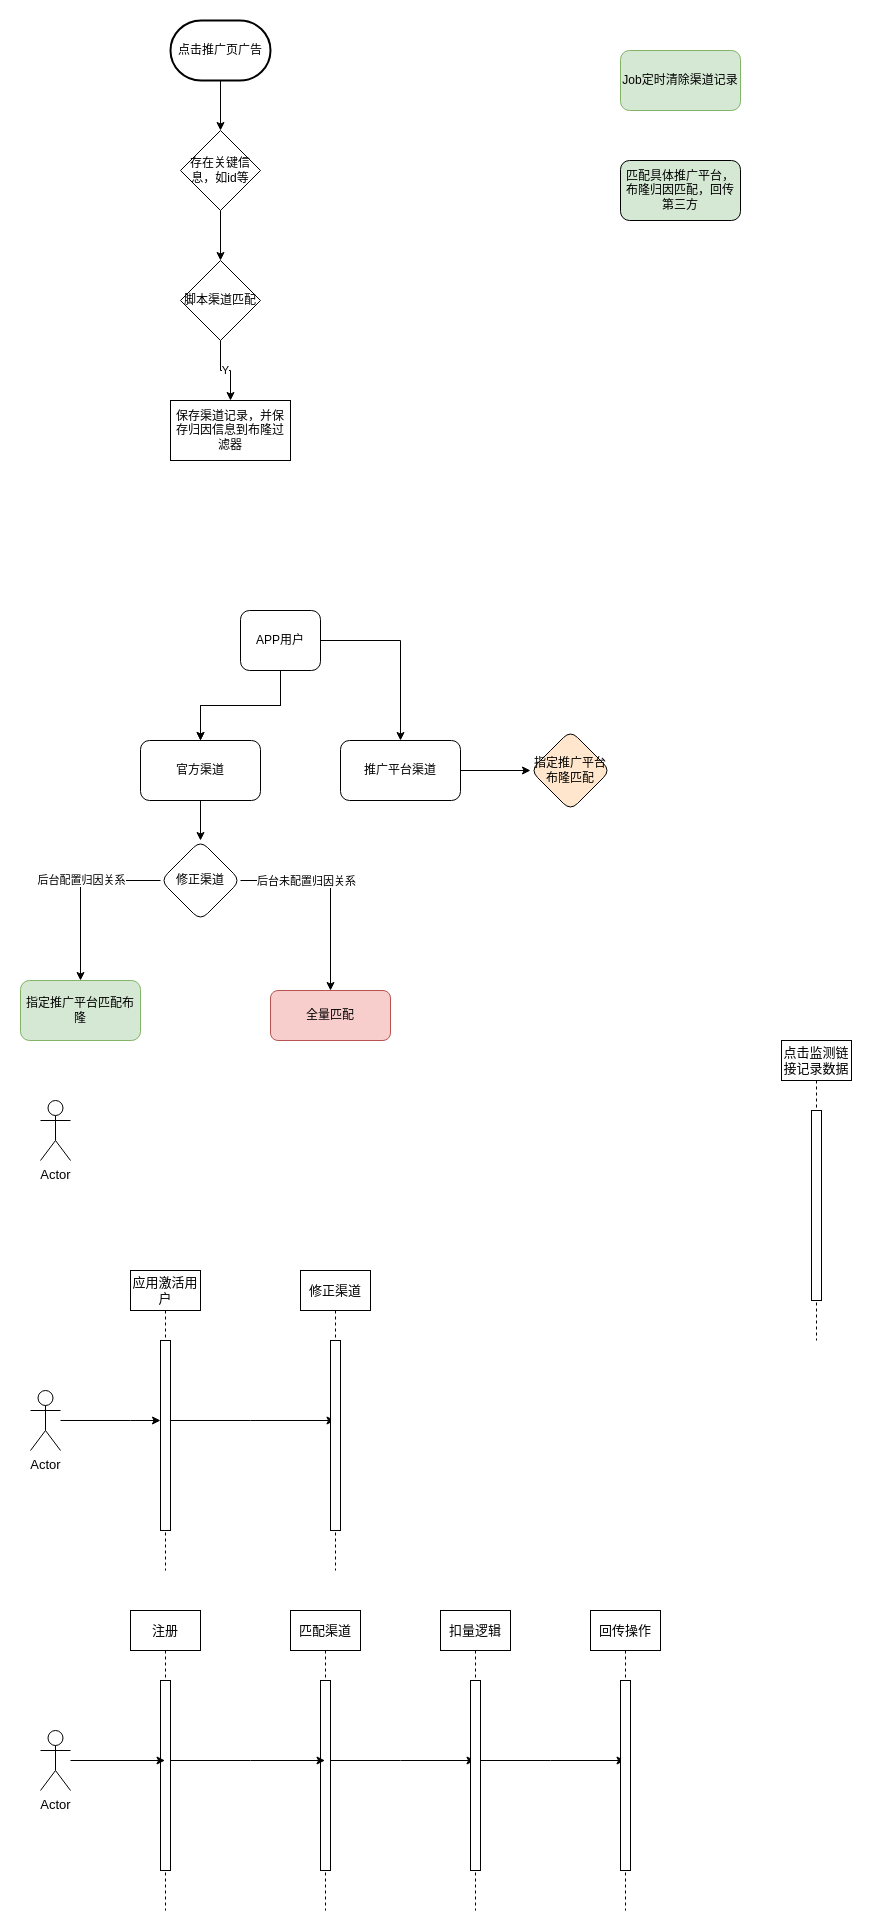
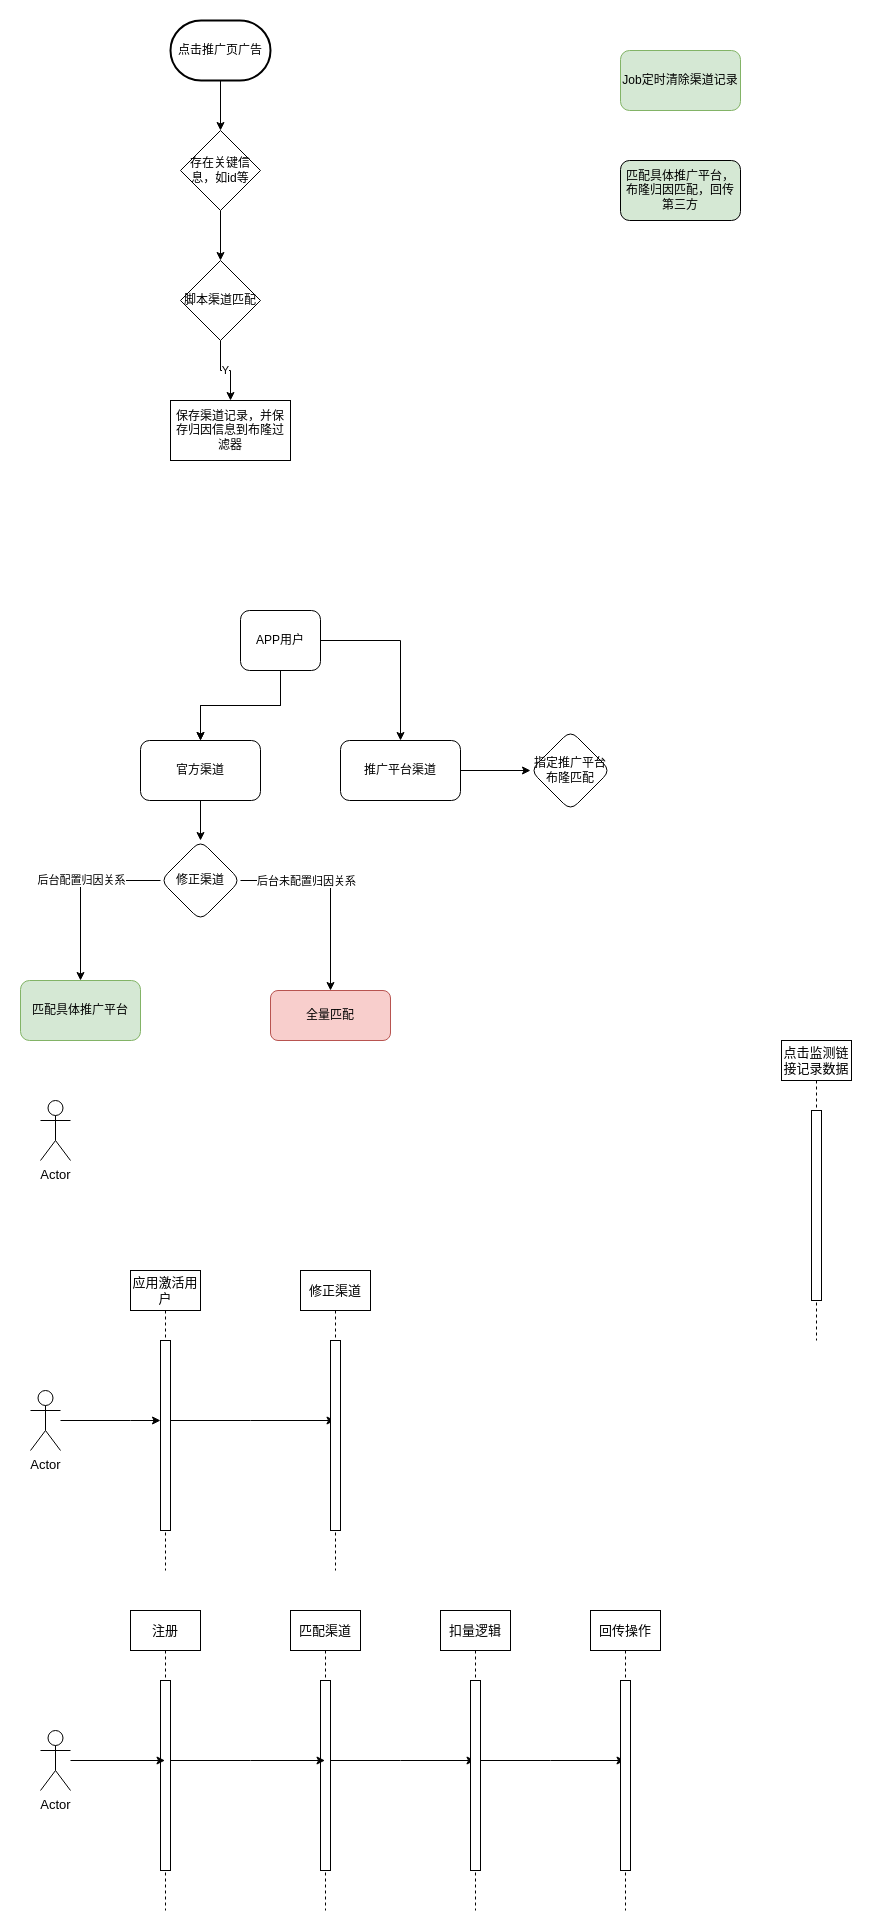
  <mxCell id="0" />
  <mxCell id="1" parent="0" />
  <mxCell id="2" value="Actor" style="shape=umlActor;verticalLabelPosition=bottom;verticalAlign=top;html=1;fontSize=13;" parent="1" vertex="1"><mxGeometry x="40" y="1100" width="30" height="60" as="geometry" /></mxCell>
  <mxCell id="3" value="点击监测链接记录数据" style="shape=umlLifeline;perimeter=lifelinePerimeter;whiteSpace=wrap;html=1;container=0;dropTarget=0;collapsible=0;recursiveResize=0;outlineConnect=0;portConstraint=eastwest;newEdgeStyle={&quot;edgeStyle&quot;:&quot;elbowEdgeStyle&quot;,&quot;elbow&quot;:&quot;vertical&quot;,&quot;curved&quot;:0,&quot;rounded&quot;:0};fontSize=13;" parent="1" vertex="1"><mxGeometry x="781" y="1040" width="70" height="300" as="geometry" /></mxCell>
  <mxCell id="4" value="" style="html=1;points=[];perimeter=orthogonalPerimeter;outlineConnect=0;targetShapes=umlLifeline;portConstraint=eastwest;newEdgeStyle={&quot;edgeStyle&quot;:&quot;elbowEdgeStyle&quot;,&quot;elbow&quot;:&quot;vertical&quot;,&quot;curved&quot;:0,&quot;rounded&quot;:0};fontSize=13;" parent="3" vertex="1"><mxGeometry x="30" y="70" width="10" height="190" as="geometry" /></mxCell>
  <mxCell id="5" value="" style="edgeStyle=orthogonalEdgeStyle;rounded=0;orthogonalLoop=1;jettySize=auto;html=1;fontSize=13;" parent="1" source="6" target="9" edge="1"><mxGeometry relative="1" as="geometry"><Array as="points"><mxPoint x="130" y="1420" /><mxPoint x="130" y="1420" /></Array></mxGeometry></mxCell>
  <mxCell id="6" value="Actor" style="shape=umlActor;verticalLabelPosition=bottom;verticalAlign=top;html=1;fontSize=13;" parent="1" vertex="1"><mxGeometry x="30" y="1390" width="30" height="60" as="geometry" /></mxCell>
  <mxCell id="7" style="edgeStyle=elbowEdgeStyle;rounded=0;orthogonalLoop=1;jettySize=auto;html=1;elbow=vertical;curved=0;fontSize=13;" parent="1" source="8" target="10" edge="1"><mxGeometry relative="1" as="geometry" /></mxCell>
  <mxCell id="8" value="应用激活用户" style="shape=umlLifeline;perimeter=lifelinePerimeter;whiteSpace=wrap;html=1;container=0;dropTarget=0;collapsible=0;recursiveResize=0;outlineConnect=0;portConstraint=eastwest;newEdgeStyle={&quot;edgeStyle&quot;:&quot;elbowEdgeStyle&quot;,&quot;elbow&quot;:&quot;vertical&quot;,&quot;curved&quot;:0,&quot;rounded&quot;:0};fontSize=13;" parent="1" vertex="1"><mxGeometry x="130" y="1270" width="70" height="300" as="geometry" /></mxCell>
  <mxCell id="9" value="" style="html=1;points=[];perimeter=orthogonalPerimeter;outlineConnect=0;targetShapes=umlLifeline;portConstraint=eastwest;newEdgeStyle={&quot;edgeStyle&quot;:&quot;elbowEdgeStyle&quot;,&quot;elbow&quot;:&quot;vertical&quot;,&quot;curved&quot;:0,&quot;rounded&quot;:0};fontSize=13;" parent="8" vertex="1"><mxGeometry x="30" y="70" width="10" height="190" as="geometry" /></mxCell>
  <mxCell id="10" value="修正渠道" style="shape=umlLifeline;perimeter=lifelinePerimeter;whiteSpace=wrap;html=1;container=0;dropTarget=0;collapsible=0;recursiveResize=0;outlineConnect=0;portConstraint=eastwest;newEdgeStyle={&quot;edgeStyle&quot;:&quot;elbowEdgeStyle&quot;,&quot;elbow&quot;:&quot;vertical&quot;,&quot;curved&quot;:0,&quot;rounded&quot;:0};fontSize=13;" parent="1" vertex="1"><mxGeometry x="300" y="1270" width="70" height="300" as="geometry" /></mxCell>
  <mxCell id="11" value="" style="html=1;points=[];perimeter=orthogonalPerimeter;outlineConnect=0;targetShapes=umlLifeline;portConstraint=eastwest;newEdgeStyle={&quot;edgeStyle&quot;:&quot;elbowEdgeStyle&quot;,&quot;elbow&quot;:&quot;vertical&quot;,&quot;curved&quot;:0,&quot;rounded&quot;:0};fontSize=13;" parent="10" vertex="1"><mxGeometry x="30" y="70" width="10" height="190" as="geometry" /></mxCell>
  <mxCell id="12" value="注册" style="shape=umlLifeline;perimeter=lifelinePerimeter;whiteSpace=wrap;html=1;container=0;dropTarget=0;collapsible=0;recursiveResize=0;outlineConnect=0;portConstraint=eastwest;newEdgeStyle={&quot;edgeStyle&quot;:&quot;elbowEdgeStyle&quot;,&quot;elbow&quot;:&quot;vertical&quot;,&quot;curved&quot;:0,&quot;rounded&quot;:0};fontSize=13;" parent="1" vertex="1"><mxGeometry x="130" y="1610" width="70" height="300" as="geometry" /></mxCell>
  <mxCell id="13" value="" style="html=1;points=[];perimeter=orthogonalPerimeter;outlineConnect=0;targetShapes=umlLifeline;portConstraint=eastwest;newEdgeStyle={&quot;edgeStyle&quot;:&quot;elbowEdgeStyle&quot;,&quot;elbow&quot;:&quot;vertical&quot;,&quot;curved&quot;:0,&quot;rounded&quot;:0};fontSize=13;" parent="12" vertex="1"><mxGeometry x="30" y="70" width="10" height="190" as="geometry" /></mxCell>
  <mxCell id="14" style="edgeStyle=elbowEdgeStyle;rounded=0;orthogonalLoop=1;jettySize=auto;html=1;elbow=vertical;curved=0;fontSize=13;" parent="1" source="15" target="19" edge="1"><mxGeometry relative="1" as="geometry" /></mxCell>
  <mxCell id="15" value="匹配渠道" style="shape=umlLifeline;perimeter=lifelinePerimeter;whiteSpace=wrap;html=1;container=0;dropTarget=0;collapsible=0;recursiveResize=0;outlineConnect=0;portConstraint=eastwest;newEdgeStyle={&quot;edgeStyle&quot;:&quot;elbowEdgeStyle&quot;,&quot;elbow&quot;:&quot;vertical&quot;,&quot;curved&quot;:0,&quot;rounded&quot;:0};fontSize=13;" parent="1" vertex="1"><mxGeometry x="290" y="1610" width="70" height="300" as="geometry" /></mxCell>
  <mxCell id="16" value="" style="html=1;points=[];perimeter=orthogonalPerimeter;outlineConnect=0;targetShapes=umlLifeline;portConstraint=eastwest;newEdgeStyle={&quot;edgeStyle&quot;:&quot;elbowEdgeStyle&quot;,&quot;elbow&quot;:&quot;vertical&quot;,&quot;curved&quot;:0,&quot;rounded&quot;:0};fontSize=13;" parent="15" vertex="1"><mxGeometry x="30" y="70" width="10" height="190" as="geometry" /></mxCell>
  <mxCell id="17" style="edgeStyle=elbowEdgeStyle;rounded=0;orthogonalLoop=1;jettySize=auto;html=1;elbow=vertical;curved=0;fontSize=13;" parent="1" source="13" target="15" edge="1"><mxGeometry relative="1" as="geometry"><Array as="points"><mxPoint x="250" y="1760" /></Array></mxGeometry></mxCell>
  <mxCell id="18" style="edgeStyle=elbowEdgeStyle;rounded=0;orthogonalLoop=1;jettySize=auto;html=1;elbow=vertical;curved=0;fontSize=13;" parent="1" source="19" target="23" edge="1"><mxGeometry relative="1" as="geometry" /></mxCell>
  <mxCell id="19" value="扣量逻辑" style="shape=umlLifeline;perimeter=lifelinePerimeter;whiteSpace=wrap;html=1;container=0;dropTarget=0;collapsible=0;recursiveResize=0;outlineConnect=0;portConstraint=eastwest;newEdgeStyle={&quot;edgeStyle&quot;:&quot;elbowEdgeStyle&quot;,&quot;elbow&quot;:&quot;vertical&quot;,&quot;curved&quot;:0,&quot;rounded&quot;:0};fontSize=13;" parent="1" vertex="1"><mxGeometry x="440" y="1610" width="70" height="300" as="geometry" /></mxCell>
  <mxCell id="20" value="" style="html=1;points=[];perimeter=orthogonalPerimeter;outlineConnect=0;targetShapes=umlLifeline;portConstraint=eastwest;newEdgeStyle={&quot;edgeStyle&quot;:&quot;elbowEdgeStyle&quot;,&quot;elbow&quot;:&quot;vertical&quot;,&quot;curved&quot;:0,&quot;rounded&quot;:0};fontSize=13;" parent="19" vertex="1"><mxGeometry x="30" y="70" width="10" height="190" as="geometry" /></mxCell>
  <mxCell id="21" style="edgeStyle=orthogonalEdgeStyle;rounded=0;orthogonalLoop=1;jettySize=auto;html=1;fontSize=13;" parent="1" source="22" target="12" edge="1"><mxGeometry relative="1" as="geometry" /></mxCell>
  <mxCell id="22" value="Actor" style="shape=umlActor;verticalLabelPosition=bottom;verticalAlign=top;html=1;fontSize=13;" parent="1" vertex="1"><mxGeometry x="40" y="1730" width="30" height="60" as="geometry" /></mxCell>
  <mxCell id="23" value="回传操作" style="shape=umlLifeline;perimeter=lifelinePerimeter;whiteSpace=wrap;html=1;container=0;dropTarget=0;collapsible=0;recursiveResize=0;outlineConnect=0;portConstraint=eastwest;newEdgeStyle={&quot;edgeStyle&quot;:&quot;elbowEdgeStyle&quot;,&quot;elbow&quot;:&quot;vertical&quot;,&quot;curved&quot;:0,&quot;rounded&quot;:0};fontSize=13;" parent="1" vertex="1"><mxGeometry x="590" y="1610" width="70" height="300" as="geometry" /></mxCell>
  <mxCell id="24" value="" style="html=1;points=[];perimeter=orthogonalPerimeter;outlineConnect=0;targetShapes=umlLifeline;portConstraint=eastwest;newEdgeStyle={&quot;edgeStyle&quot;:&quot;elbowEdgeStyle&quot;,&quot;elbow&quot;:&quot;vertical&quot;,&quot;curved&quot;:0,&quot;rounded&quot;:0};fontSize=13;" parent="23" vertex="1"><mxGeometry x="30" y="70" width="10" height="190" as="geometry" /></mxCell>
  <mxCell id="25" value="" style="edgeStyle=orthogonalEdgeStyle;rounded=0;orthogonalLoop=1;jettySize=auto;html=1;" parent="1" source="26" target="47" edge="1"><mxGeometry relative="1" as="geometry" /></mxCell>
  <mxCell id="26" value="存在关键信息，如id等" style="rhombus;whiteSpace=wrap;html=1;" parent="1" vertex="1"><mxGeometry x="180" y="130" width="80" height="80" as="geometry" /></mxCell>
  <mxCell id="27" value="Job定时清除渠道记录" style="whiteSpace=wrap;html=1;rounded=1;fillColor=#d5e8d4;strokeColor=#82b366;" parent="1" vertex="1"><mxGeometry x="620" y="50" width="120" height="60" as="geometry" /></mxCell>
  <mxCell id="28" value="匹配具体推广平台，布隆归因匹配，回传第三方" style="whiteSpace=wrap;html=1;rounded=1;fillColor=#d5e8d4;" parent="1" vertex="1"><mxGeometry x="620" y="160" width="120" height="60" as="geometry" /></mxCell>
  <mxCell id="29" value="" style="edgeStyle=orthogonalEdgeStyle;rounded=0;orthogonalLoop=1;jettySize=auto;html=1;" parent="1" source="32" target="39" edge="1"><mxGeometry relative="1" as="geometry" /></mxCell>
  <mxCell id="30" value="" style="edgeStyle=orthogonalEdgeStyle;rounded=0;orthogonalLoop=1;jettySize=auto;html=1;" parent="1" source="32" target="39" edge="1"><mxGeometry relative="1" as="geometry" /></mxCell>
  <mxCell id="31" value="" style="edgeStyle=orthogonalEdgeStyle;rounded=0;orthogonalLoop=1;jettySize=auto;html=1;" parent="1" source="32" target="42" edge="1"><mxGeometry relative="1" as="geometry" /></mxCell>
  <mxCell id="32" value="APP用户" style="rounded=1;whiteSpace=wrap;html=1;" parent="1" vertex="1"><mxGeometry x="240" y="610" width="80" height="60" as="geometry" /></mxCell>
  <mxCell id="33" value="" style="edgeStyle=orthogonalEdgeStyle;rounded=0;orthogonalLoop=1;jettySize=auto;html=1;exitX=0.5;exitY=1;exitDx=0;exitDy=0;" parent="1" source="39" target="37" edge="1"><mxGeometry relative="1" as="geometry"><mxPoint x="210" y="840" as="sourcePoint" /></mxGeometry></mxCell>
  <mxCell id="34" value="后台配置归因关系" style="edgeStyle=orthogonalEdgeStyle;rounded=0;orthogonalLoop=1;jettySize=auto;html=1;" parent="1" source="37" target="38" edge="1"><mxGeometry x="-0.125" relative="1" as="geometry"><mxPoint as="offset" /></mxGeometry></mxCell>
  <mxCell id="35" value="" style="edgeStyle=orthogonalEdgeStyle;rounded=0;orthogonalLoop=1;jettySize=auto;html=1;" parent="1" source="37" target="40" edge="1"><mxGeometry relative="1" as="geometry"><Array as="points"><mxPoint x="330" y="880" /></Array></mxGeometry></mxCell>
  <mxCell id="36" value="后台未配置归因关系" style="edgeLabel;html=1;align=center;verticalAlign=middle;resizable=0;points=[];" parent="35" vertex="1" connectable="0"><mxGeometry x="-0.35" relative="1" as="geometry"><mxPoint as="offset" /></mxGeometry></mxCell>
  <mxCell id="37" value="修正渠道" style="rhombus;whiteSpace=wrap;html=1;rounded=1;" parent="1" vertex="1"><mxGeometry x="160" y="840" width="80" height="80" as="geometry" /></mxCell>
- <mxCell id="38" value="指定推广平台匹配布隆" style="whiteSpace=wrap;html=1;rounded=1;fillColor=#d5e8d4;strokeColor=#82b366;" parent="1" vertex="1"><mxGeometry x="20" y="980" width="120" height="60" as="geometry" /></mxCell>
+ <mxCell id="38" value="匹配具体推广平台" style="whiteSpace=wrap;html=1;rounded=1;fillColor=#d5e8d4;strokeColor=#82b366;" parent="1" vertex="1"><mxGeometry x="20" y="980" width="120" height="60" as="geometry" /></mxCell>
  <mxCell id="39" value="官方渠道" style="rounded=1;whiteSpace=wrap;html=1;" parent="1" vertex="1"><mxGeometry x="140" y="740" width="120" height="60" as="geometry" /></mxCell>
  <mxCell id="40" value="全量匹配" style="whiteSpace=wrap;html=1;rounded=1;fillColor=#f8cecc;strokeColor=#b85450;" parent="1" vertex="1"><mxGeometry x="270" y="990" width="120" height="50" as="geometry" /></mxCell>
  <mxCell id="41" value="" style="edgeStyle=orthogonalEdgeStyle;rounded=0;orthogonalLoop=1;jettySize=auto;html=1;" parent="1" source="42" target="43" edge="1"><mxGeometry relative="1" as="geometry" /></mxCell>
  <mxCell id="42" value="推广平台渠道" style="whiteSpace=wrap;html=1;rounded=1;" parent="1" vertex="1"><mxGeometry x="340" y="740" width="120" height="60" as="geometry" /></mxCell>
- <mxCell id="43" value="指定推广平台布隆匹配" style="rhombus;whiteSpace=wrap;html=1;rounded=1;fillColor=#ffe6cc;" parent="1" vertex="1"><mxGeometry x="530" y="730" width="80" height="80" as="geometry" /></mxCell>
+ <mxCell id="43" value="指定推广平台布隆匹配" style="rhombus;whiteSpace=wrap;html=1;rounded=1;" parent="1" vertex="1"><mxGeometry x="530" y="730" width="80" height="80" as="geometry" /></mxCell>
  <mxCell id="44" style="edgeStyle=orthogonalEdgeStyle;rounded=0;orthogonalLoop=1;jettySize=auto;html=1;entryX=0.5;entryY=0;entryDx=0;entryDy=0;" parent="1" source="48" target="26" edge="1"><mxGeometry relative="1" as="geometry"><mxPoint x="220" y="100" as="sourcePoint" /></mxGeometry></mxCell>
  <mxCell id="45" value="Y" style="edgeStyle=orthogonalEdgeStyle;rounded=0;orthogonalLoop=1;jettySize=auto;html=1;exitX=0.5;exitY=1;exitDx=0;exitDy=0;" parent="1" target="46" edge="1" source="47"><mxGeometry relative="1" as="geometry"><mxPoint x="220" y="380" as="sourcePoint" /></mxGeometry></mxCell>
  <mxCell id="46" value="保存渠道记录，并保存归因信息到布隆过滤器" style="whiteSpace=wrap;html=1;" parent="1" vertex="1"><mxGeometry x="170" y="400" width="120" height="60" as="geometry" /></mxCell>
  <mxCell id="47" value="脚本渠道匹配" style="rhombus;whiteSpace=wrap;html=1;" parent="1" vertex="1"><mxGeometry x="180" y="260" width="80" height="80" as="geometry" /></mxCell>
  <mxCell id="48" value="点击推广页广告" style="strokeWidth=2;html=1;shape=mxgraph.flowchart.terminator;whiteSpace=wrap;" vertex="1" parent="1"><mxGeometry x="170" y="20" width="100" height="60" as="geometry" /></mxCell>
